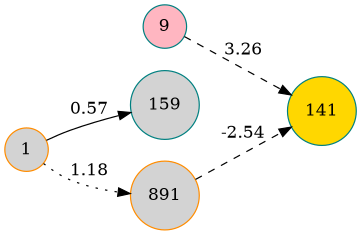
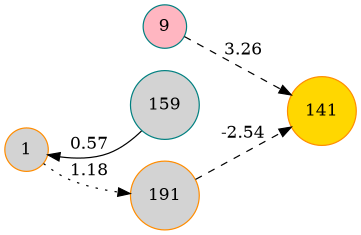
  digraph {
    rankdir=LR
    node [color=teal fillcolor=lightgrey shape=circle style=filled]
    edge [style=dashed]
    n1 [fillcolor=lightpink label=9]
-   n2 [fillcolor=gold label=141]
+   n2 [color=darkorange fillcolor=gold label=141]
    n3 [color=darkorange label=1]
    n4 [label=159]
-   n5 [color=darkorange label=891]
+   n5 [color=darkorange label=191]
    n1 -> n2 [label=3.26]
-   n3 -> n4 [label=0.57 style=solid]
+   n4 -> n3 [label=0.57 style=solid]
    n3 -> n5 [label=1.18 style=dotted]
    n5 -> n2 [label=-2.54]
  }
